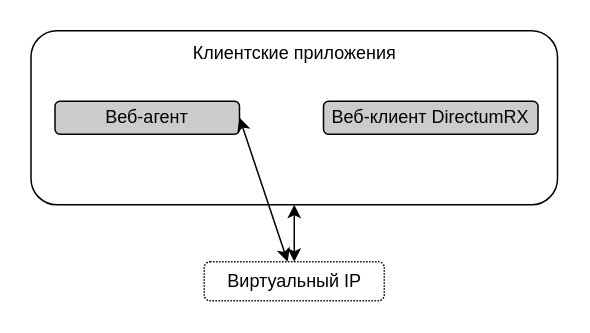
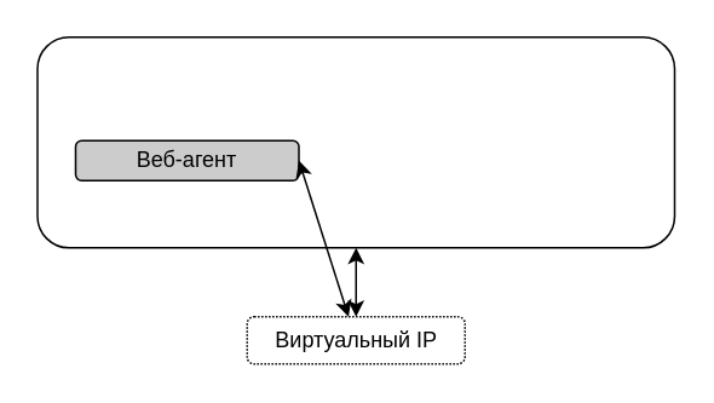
  <mxCell id="0" />
  <mxCell id="1" parent="0" />
  <mxCell id="2" value="" style="rounded=1;whiteSpace=wrap;html=1;" vertex="1" parent="1"><mxGeometry x="20" y="20" width="351" height="116" as="geometry" /></mxCell>
- <mxCell id="3" value="Клиентские приложения" style="text;html=1;align=center;verticalAlign=middle;whiteSpace=wrap;rounded=0;" vertex="1" parent="1"><mxGeometry x="96.5" y="20" width="198" height="30" as="geometry" /></mxCell>
- <mxCell id="4" value="Веб-агент" style="rounded=1;whiteSpace=wrap;html=1;fillColor=#CCCCCC;" vertex="1" parent="1"><mxGeometry x="36" y="67" width="123" height="22" as="geometry" /></mxCell>
- <mxCell id="5" value="Веб-клиент DirectumRX" style="rounded=1;whiteSpace=wrap;html=1;fillColor=#CCCCCC;" vertex="1" parent="1"><mxGeometry x="215" y="67" width="143" height="22" as="geometry" /></mxCell>
+ <mxCell id="4" value="Веб-агент" style="rounded=1;whiteSpace=wrap;html=1;fillColor=#CCCCCC;" vertex="1" parent="1"><mxGeometry x="41" y="77" width="123" height="22" as="geometry" /></mxCell>
  <mxCell id="6" value="" style="endArrow=classic;startArrow=classic;html=1;rounded=0;exitX=1;exitY=0.5;exitDx=0;exitDy=0;" edge="1" parent="1" source="4" target="7"><mxGeometry width="50" height="50" relative="1" as="geometry"><mxPoint x="169" y="112" as="sourcePoint" /><mxPoint x="219" y="62" as="targetPoint" /></mxGeometry></mxCell>
  <mxCell id="7" value="Виртуальный IP" style="rounded=1;whiteSpace=wrap;html=1;fillStyle=auto;dashed=1;dashPattern=1 1;" vertex="1" parent="1"><mxGeometry x="135.5" y="174" width="120" height="26" as="geometry" /></mxCell>
  <mxCell id="8" value="" style="endArrow=classic;startArrow=classic;html=1;rounded=0;entryX=0.5;entryY=1;entryDx=0;entryDy=0;exitX=0.5;exitY=0;exitDx=0;exitDy=0;" edge="1" parent="1" source="7" target="2"><mxGeometry width="50" height="50" relative="1" as="geometry"><mxPoint x="168" y="181" as="sourcePoint" /><mxPoint x="218" y="131" as="targetPoint" /></mxGeometry></mxCell>
